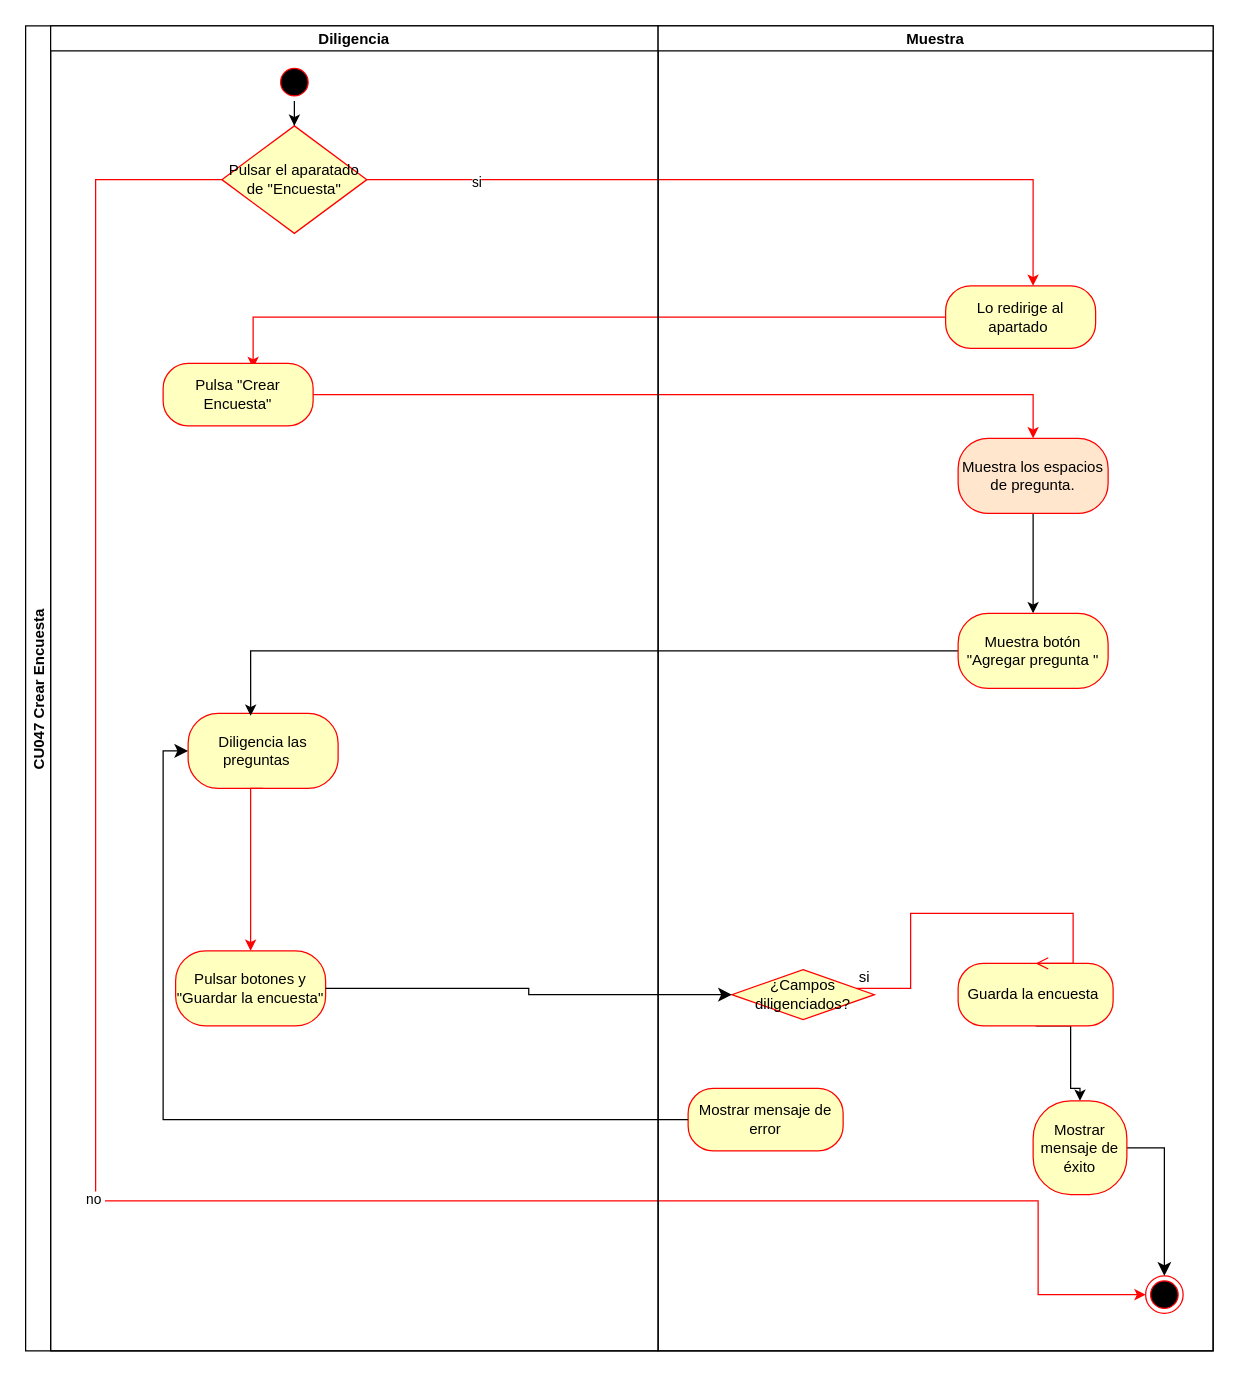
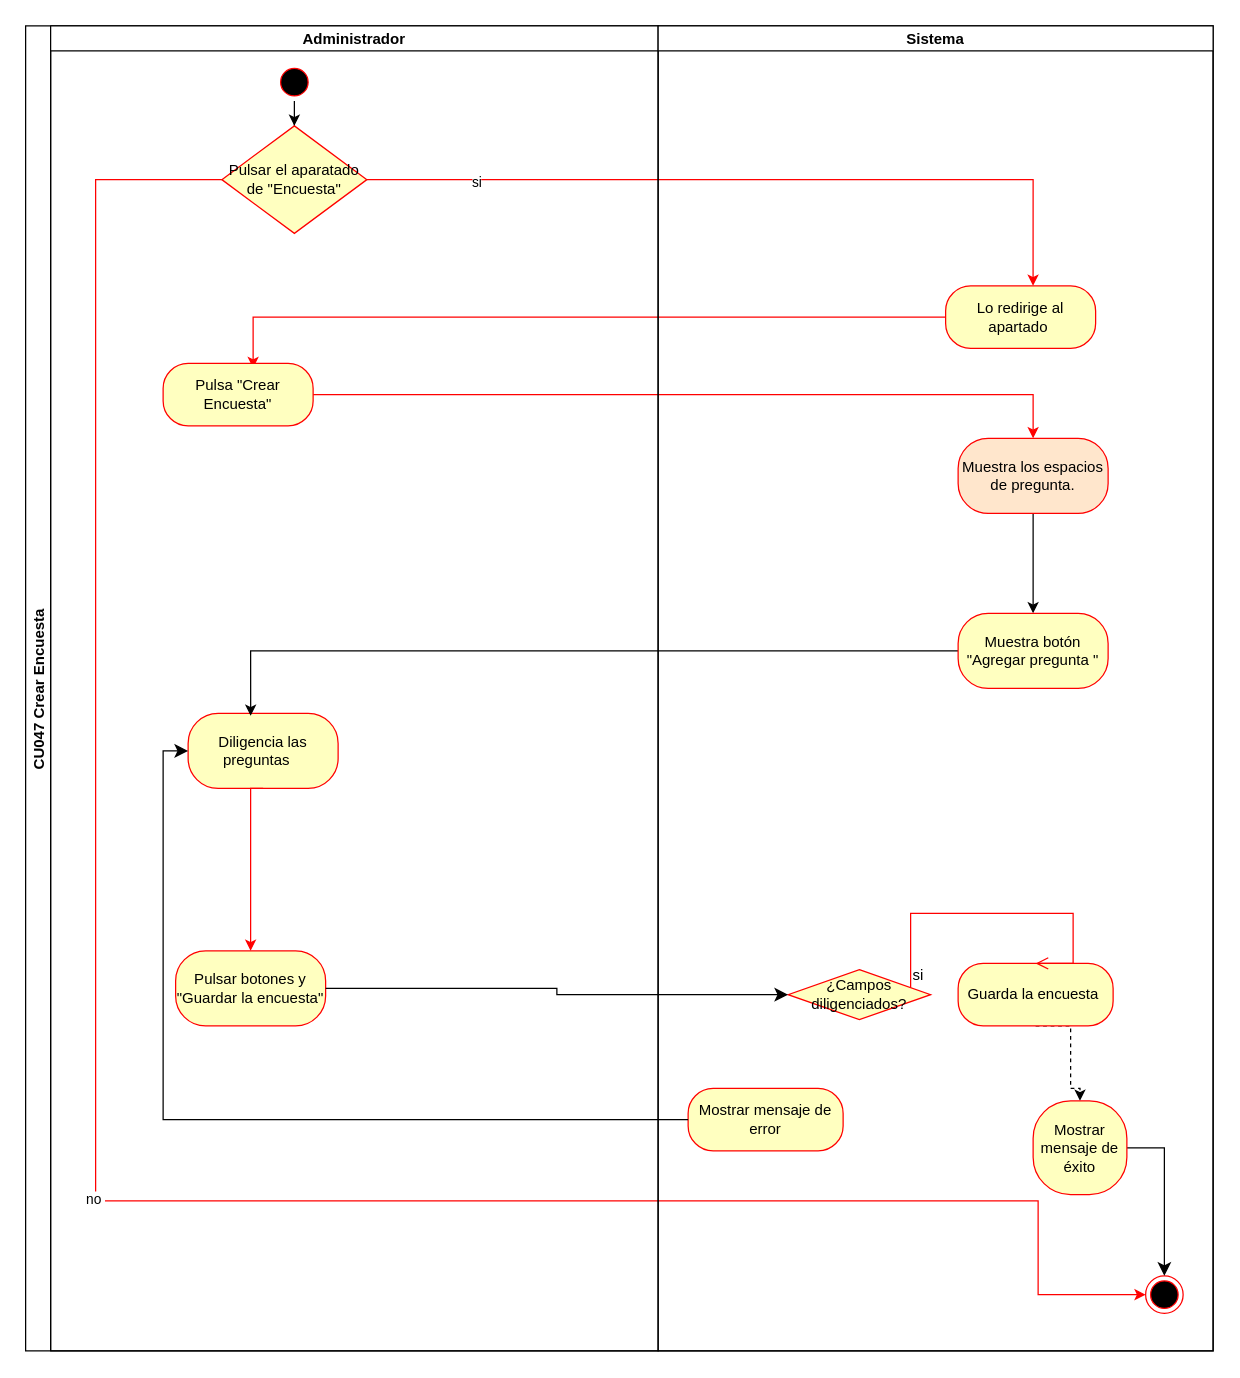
  <mxCell id="0" />
  <mxCell id="1" parent="0" />
  <mxCell id="2" value="CU047 Crear Encuesta" style="swimlane;childLayout=stackLayout;resizeParent=1;resizeParentMax=0;startSize=20;horizontal=0;horizontalStack=1;" vertex="1" parent="1"><mxGeometry x="20" y="20" width="950" height="1060" as="geometry"><mxRectangle x="200" y="80" width="40" height="50" as="alternateBounds" /></mxGeometry></mxCell>
  <mxCell id="3" style="edgeStyle=orthogonalEdgeStyle;rounded=0;orthogonalLoop=1;jettySize=auto;html=1;exitX=1;exitY=0.5;exitDx=0;exitDy=0;strokeColor=light-dark(#ff0000, #ededed);entryX=0.583;entryY=0;entryDx=0;entryDy=0;entryPerimeter=0;" edge="1" parent="2" source="11" target="19"><mxGeometry relative="1" as="geometry"><mxPoint x="392" y="220" as="sourcePoint" /></mxGeometry></mxCell>
  <mxCell id="4" value="si" style="edgeLabel;html=1;align=center;verticalAlign=middle;resizable=0;points=[];" connectable="0" vertex="1" parent="3"><mxGeometry x="-0.72" y="-1" relative="1" as="geometry"><mxPoint as="offset" /></mxGeometry></mxCell>
  <mxCell id="5" value="no&amp;nbsp;" style="edgeStyle=orthogonalEdgeStyle;rounded=0;orthogonalLoop=1;jettySize=auto;html=1;entryX=0;entryY=0.5;entryDx=0;entryDy=0;fillColor=#FF0000;strokeColor=light-dark(#ff0000, #ededed);exitX=0;exitY=0.5;exitDx=0;exitDy=0;" edge="1" parent="2" source="11" target="18"><mxGeometry relative="1" as="geometry"><mxPoint x="790" y="890" as="targetPoint" /><Array as="points"><mxPoint x="56" y="123" /><mxPoint x="56" y="940" /><mxPoint x="810" y="940" /></Array></mxGeometry></mxCell>
  <mxCell id="6" style="edgeStyle=orthogonalEdgeStyle;rounded=0;orthogonalLoop=1;jettySize=auto;html=1;entryX=0.6;entryY=0.076;entryDx=0;entryDy=0;entryPerimeter=0;strokeColor=#FF0000;" edge="1" parent="2" source="19" target="12"><mxGeometry relative="1" as="geometry"><mxPoint x="574.4" y="328.75" as="targetPoint" /></mxGeometry></mxCell>
  <mxCell id="7" style="edgeStyle=orthogonalEdgeStyle;rounded=0;orthogonalLoop=1;jettySize=auto;html=1;entryX=0.5;entryY=0;entryDx=0;entryDy=0;strokeColor=#FF0000;" edge="1" parent="2" source="12" target="21"><mxGeometry relative="1" as="geometry"><mxPoint x="750" y="320" as="targetPoint" /></mxGeometry></mxCell>
- <mxCell id="8" value="Diligencia" style="swimlane;startSize=20;" vertex="1" parent="2"><mxGeometry x="20" width="486" height="1060" as="geometry" /></mxCell>
+ <mxCell id="8" value="Administrador" style="swimlane;startSize=20;" vertex="1" parent="2"><mxGeometry x="20" width="486" height="1060" as="geometry" /></mxCell>
  <mxCell id="9" style="edgeStyle=orthogonalEdgeStyle;rounded=0;orthogonalLoop=1;jettySize=auto;html=1;entryX=0.5;entryY=0;entryDx=0;entryDy=0;" edge="1" parent="8" source="10" target="11"><mxGeometry relative="1" as="geometry" /></mxCell>
  <mxCell id="10" value="" style="ellipse;html=1;shape=startState;fillColor=#000000;strokeColor=#ff0000;fillStyle=auto;" vertex="1" parent="8"><mxGeometry x="180" y="30" width="30" height="30" as="geometry" /></mxCell>
  <mxCell id="11" value="Pulsar el aparatado de &quot;Encuesta&quot;" style="rhombus;whiteSpace=wrap;html=1;fontColor=#000000;fillColor=#ffffc0;strokeColor=#ff0000;" vertex="1" parent="8"><mxGeometry x="137" y="80" width="116" height="86" as="geometry" /></mxCell>
  <mxCell id="12" value="Pulsa &quot;Crear Encuesta&quot;" style="rounded=1;whiteSpace=wrap;html=1;arcSize=40;fontColor=#000000;fillColor=#ffffc0;strokeColor=#ff0000;" vertex="1" parent="8"><mxGeometry x="90" y="270" width="120" height="50" as="geometry" /></mxCell>
  <mxCell id="13" value="Diligencia las preguntas&amp;nbsp; &amp;nbsp;" style="rounded=1;whiteSpace=wrap;html=1;fillColor=#ffffc0;strokeColor=#ff0000;fontColor=#000000;arcSize=40;" vertex="1" parent="8"><mxGeometry x="110" y="550" width="120" height="60" as="geometry" /></mxCell>
  <mxCell id="14" value="Pulsar botones y &quot;Guardar la encuesta&quot;" style="rounded=1;whiteSpace=wrap;html=1;fillColor=#ffffc0;strokeColor=#ff0000;fontColor=#000000;arcSize=40;" vertex="1" parent="8"><mxGeometry x="100" y="740" width="120" height="60" as="geometry" /></mxCell>
  <mxCell id="15" style="edgeStyle=orthogonalEdgeStyle;rounded=0;orthogonalLoop=1;jettySize=auto;html=1;strokeColor=#FF0000;entryX=0.5;entryY=0;entryDx=0;entryDy=0;exitX=0.5;exitY=1;exitDx=0;exitDy=0;" edge="1" parent="8" source="13" target="14"><mxGeometry relative="1" as="geometry"><mxPoint x="726" y="620" as="targetPoint" /><Array as="points"><mxPoint x="160" y="610" /></Array></mxGeometry></mxCell>
  <mxCell id="16" style="edgeStyle=orthogonalEdgeStyle;rounded=0;orthogonalLoop=1;jettySize=auto;html=1;entryX=0.417;entryY=0.033;entryDx=0;entryDy=0;entryPerimeter=0;" edge="1" parent="2" source="24" target="13"><mxGeometry relative="1" as="geometry" /></mxCell>
- <mxCell id="17" value="Muestra" style="swimlane;startSize=20;" vertex="1" parent="2"><mxGeometry x="506" width="444" height="1060" as="geometry" /></mxCell>
+ <mxCell id="17" value="Sistema" style="swimlane;startSize=20;" vertex="1" parent="2"><mxGeometry x="506" width="444" height="1060" as="geometry" /></mxCell>
  <mxCell id="18" value="" style="ellipse;html=1;shape=endState;fillColor=#000000;strokeColor=#ff0000;" vertex="1" parent="17"><mxGeometry x="390" y="1000" width="30" height="30" as="geometry" /></mxCell>
  <mxCell id="19" value="Lo redirige al apartado&amp;nbsp;" style="rounded=1;whiteSpace=wrap;html=1;arcSize=40;fontColor=#000000;fillColor=#ffffc0;strokeColor=#ff0000;" vertex="1" parent="17"><mxGeometry x="230" y="208" width="120" height="50" as="geometry" /></mxCell>
  <mxCell id="20" value="" style="edgeStyle=orthogonalEdgeStyle;rounded=0;orthogonalLoop=1;jettySize=auto;html=1;" edge="1" parent="17" source="21" target="24"><mxGeometry relative="1" as="geometry" /></mxCell>
  <mxCell id="21" value="Muestra los espacios de pregunta." style="rounded=1;whiteSpace=wrap;html=1;fillColor=#ffe6cc;strokeColor=#ff0000;fontColor=#000000;arcSize=40;" vertex="1" parent="17"><mxGeometry x="240" y="330" width="120" height="60" as="geometry" /></mxCell>
- <mxCell id="22" style="edgeStyle=orthogonalEdgeStyle;rounded=0;orthogonalLoop=1;jettySize=auto;html=1;entryX=0.5;entryY=0;entryDx=0;entryDy=0;exitX=0.5;exitY=1;exitDx=0;exitDy=0;" edge="1" parent="17" source="23" target="26"><mxGeometry relative="1" as="geometry"><Array as="points"><mxPoint x="330" y="800" /><mxPoint x="330" y="850" /></Array></mxGeometry></mxCell>
+ <mxCell id="22" style="edgeStyle=orthogonalEdgeStyle;rounded=0;orthogonalLoop=1;jettySize=auto;html=1;entryX=0.5;entryY=0;entryDx=0;entryDy=0;exitX=0.5;exitY=1;exitDx=0;exitDy=0;dashed=1;" edge="1" parent="17" source="23" target="26"><mxGeometry relative="1" as="geometry"><Array as="points"><mxPoint x="330" y="800" /><mxPoint x="330" y="850" /></Array></mxGeometry></mxCell>
  <mxCell id="23" value="Guarda la encuesta&amp;nbsp;" style="rounded=1;whiteSpace=wrap;html=1;fillColor=#ffffc0;strokeColor=#ff0000;fontColor=#000000;arcSize=40;" vertex="1" parent="17"><mxGeometry x="240" y="750" width="124" height="50" as="geometry" /></mxCell>
  <mxCell id="24" value="Muestra botón &quot;Agregar pregunta &quot;" style="whiteSpace=wrap;html=1;fillColor=#ffffc0;strokeColor=#ff0000;fontColor=#000000;rounded=1;arcSize=40;" vertex="1" parent="17"><mxGeometry x="240" y="470" width="120" height="60" as="geometry" /></mxCell>
  <mxCell id="25" style="edgeStyle=orthogonalEdgeStyle;rounded=0;orthogonalLoop=1;jettySize=auto;html=1;entryX=0.5;entryY=0;entryDx=0;entryDy=0;fontSize=12;startSize=8;endSize=8;" edge="1" parent="17" source="26" target="18"><mxGeometry relative="1" as="geometry" /></mxCell>
  <mxCell id="26" value="Mostrar mensaje de éxito" style="rounded=1;whiteSpace=wrap;html=1;fillColor=#ffffc0;strokeColor=#ff0000;fontColor=#000000;arcSize=40;" vertex="1" parent="17"><mxGeometry x="300" y="860" width="75" height="75" as="geometry" /></mxCell>
- <mxCell id="27" value="¿Campos diligenciados?" style="rhombus;whiteSpace=wrap;html=1;fontColor=#000000;fillColor=#ffffc0;strokeColor=#ff0000;" vertex="1" parent="17"><mxGeometry x="59" y="755" width="114" height="40" as="geometry" /></mxCell>
+ <mxCell id="27" value="¿Campos diligenciados?" style="rhombus;whiteSpace=wrap;html=1;fontColor=#000000;fillColor=#ffffc0;strokeColor=#ff0000;" vertex="1" parent="17"><mxGeometry x="104" y="755" width="114" height="40" as="geometry" /></mxCell>
  <mxCell id="28" value="si" style="edgeStyle=orthogonalEdgeStyle;html=1;align=left;verticalAlign=bottom;endArrow=open;endSize=8;strokeColor=#ff0000;rounded=0;fontSize=12;entryX=0.5;entryY=0;entryDx=0;entryDy=0;" edge="1" parent="17" source="27" target="23"><mxGeometry x="-1" relative="1" as="geometry"><mxPoint x="248" y="420" as="targetPoint" /><Array as="points"><mxPoint x="202" y="770" /><mxPoint x="202" y="710" /><mxPoint x="332" y="710" /></Array></mxGeometry></mxCell>
  <mxCell id="29" value="Mostrar mensaje de error" style="rounded=1;whiteSpace=wrap;html=1;fillColor=#ffffc0;strokeColor=#ff0000;fontColor=#000000;arcSize=40;" vertex="1" parent="17"><mxGeometry x="24" y="850" width="124" height="50" as="geometry" /></mxCell>
  <mxCell id="30" style="edgeStyle=orthogonalEdgeStyle;rounded=0;orthogonalLoop=1;jettySize=auto;html=1;entryX=0;entryY=0.5;entryDx=0;entryDy=0;fontSize=12;startSize=8;endSize=8;" edge="1" parent="2" source="14" target="27"><mxGeometry relative="1" as="geometry" /></mxCell>
  <mxCell id="31" style="edgeStyle=orthogonalEdgeStyle;rounded=0;orthogonalLoop=1;jettySize=auto;html=1;entryX=0;entryY=0.5;entryDx=0;entryDy=0;fontSize=12;startSize=8;endSize=8;" edge="1" parent="2" source="29" target="13"><mxGeometry relative="1" as="geometry" /></mxCell>
